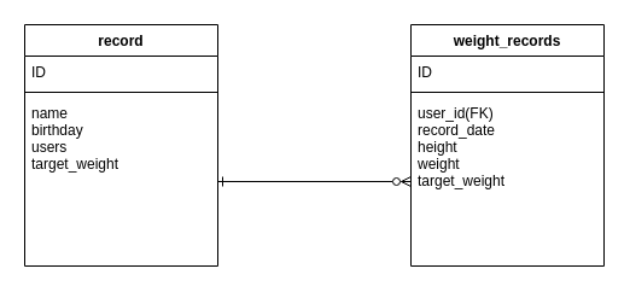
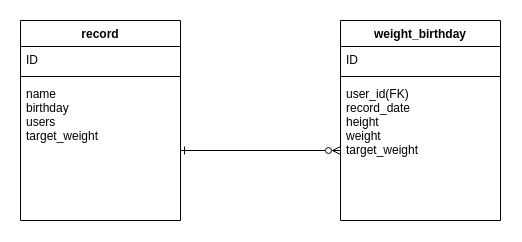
  <mxCell id="0" />
  <mxCell id="1" parent="0" />
  <mxCell id="2" value="record" style="swimlane;fontStyle=1;align=center;verticalAlign=top;childLayout=stackLayout;horizontal=1;startSize=26;horizontalStack=0;resizeParent=1;resizeParentMax=0;resizeLast=0;collapsible=1;marginBottom=0;" parent="1" vertex="1"><mxGeometry x="20" y="20" width="160" height="200" as="geometry" /></mxCell>
  <mxCell id="3" value="ID" style="text;strokeColor=none;fillColor=none;align=left;verticalAlign=top;spacingLeft=4;spacingRight=4;overflow=hidden;rotatable=0;points=[[0,0.5],[1,0.5]];portConstraint=eastwest;" parent="2" vertex="1"><mxGeometry y="26" width="160" height="26" as="geometry" /></mxCell>
  <mxCell id="4" value="" style="line;strokeWidth=1;fillColor=none;align=left;verticalAlign=middle;spacingTop=-1;spacingLeft=3;spacingRight=3;rotatable=0;labelPosition=right;points=[];portConstraint=eastwest;strokeColor=inherit;" parent="2" vertex="1"><mxGeometry y="52" width="160" height="8" as="geometry" /></mxCell>
  <mxCell id="5" value="name&#10;birthday&#10;users&#10;target_weight" style="text;strokeColor=none;fillColor=none;align=left;verticalAlign=top;spacingLeft=4;spacingRight=4;overflow=hidden;rotatable=0;points=[[0,0.5],[1,0.5]];portConstraint=eastwest;" parent="2" vertex="1"><mxGeometry y="60" width="160" height="140" as="geometry" /></mxCell>
  <mxCell id="6" value="Interface1" style="html=1;verticalAlign=bottom;labelBackgroundColor=none;startArrow=ERone;startFill=0;startSize=6;endArrow=ERzeroToMany;entryX=0;entryY=0.5;entryDx=0;entryDy=0;endFill=0;fontColor=none;noLabel=1;" parent="1" source="5" target="10" edge="1"><mxGeometry x="-1" y="3" relative="1" as="geometry"><mxPoint x="150" y="79" as="sourcePoint" /><mxPoint x="320" y="304" as="targetPoint" /></mxGeometry></mxCell>
- <mxCell id="7" value="weight_records" style="swimlane;fontStyle=1;align=center;verticalAlign=top;childLayout=stackLayout;horizontal=1;startSize=26;horizontalStack=0;resizeParent=1;resizeParentMax=0;resizeLast=0;collapsible=1;marginBottom=0;" parent="1" vertex="1"><mxGeometry x="340" y="20" width="160" height="200" as="geometry" /></mxCell>
+ <mxCell id="7" value="weight_birthday" style="swimlane;fontStyle=1;align=center;verticalAlign=top;childLayout=stackLayout;horizontal=1;startSize=26;horizontalStack=0;resizeParent=1;resizeParentMax=0;resizeLast=0;collapsible=1;marginBottom=0;" parent="1" vertex="1"><mxGeometry x="340" y="20" width="160" height="200" as="geometry" /></mxCell>
  <mxCell id="8" value="ID" style="text;strokeColor=none;fillColor=none;align=left;verticalAlign=top;spacingLeft=4;spacingRight=4;overflow=hidden;rotatable=0;points=[[0,0.5],[1,0.5]];portConstraint=eastwest;" parent="7" vertex="1"><mxGeometry y="26" width="160" height="26" as="geometry" /></mxCell>
  <mxCell id="9" value="" style="line;strokeWidth=1;fillColor=none;align=left;verticalAlign=middle;spacingTop=-1;spacingLeft=3;spacingRight=3;rotatable=0;labelPosition=right;points=[];portConstraint=eastwest;strokeColor=inherit;" parent="7" vertex="1"><mxGeometry y="52" width="160" height="8" as="geometry" /></mxCell>
  <mxCell id="10" value="user_id(FK)&#10;record_date&#10;height&#10;weight&#10;target_weight" style="text;strokeColor=none;fillColor=none;align=left;verticalAlign=top;spacingLeft=4;spacingRight=4;overflow=hidden;rotatable=0;points=[[0,0.5],[1,0.5]];portConstraint=eastwest;" parent="7" vertex="1"><mxGeometry y="60" width="160" height="140" as="geometry" /></mxCell>
